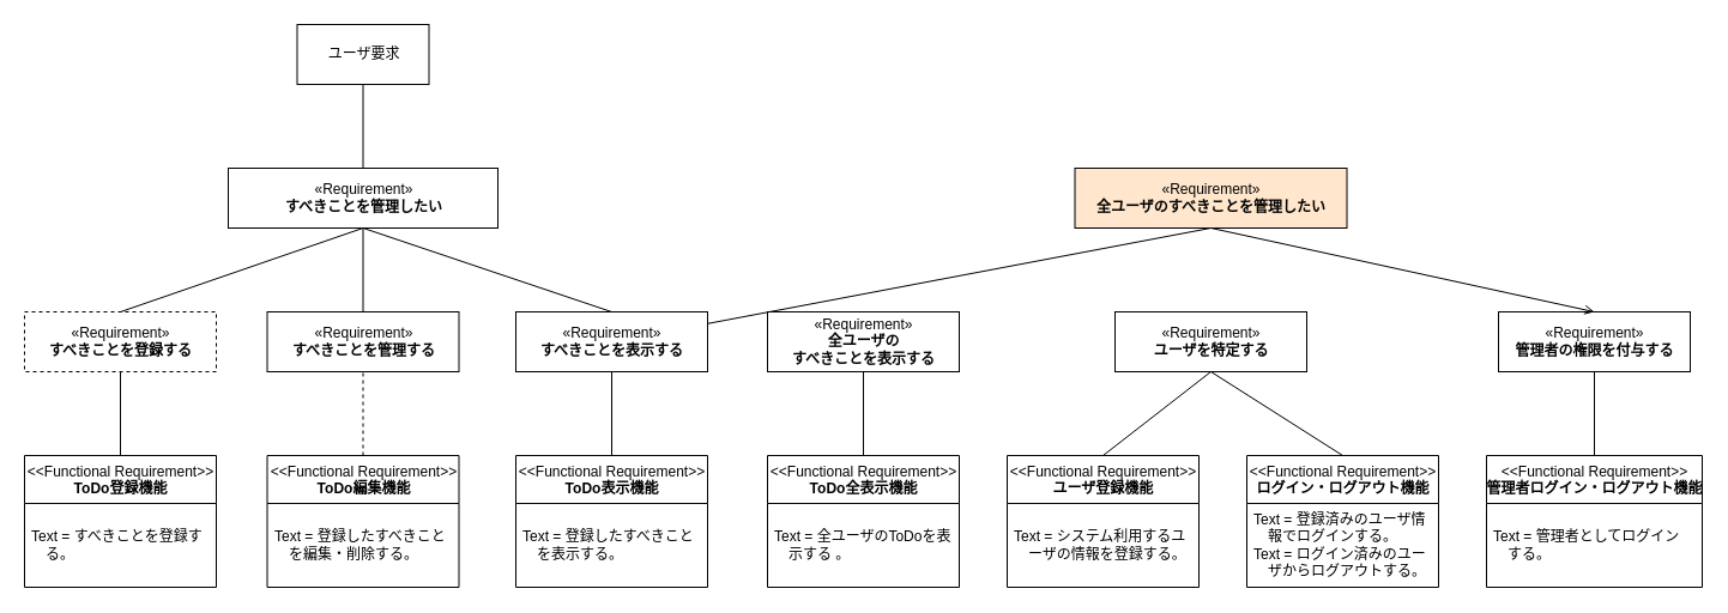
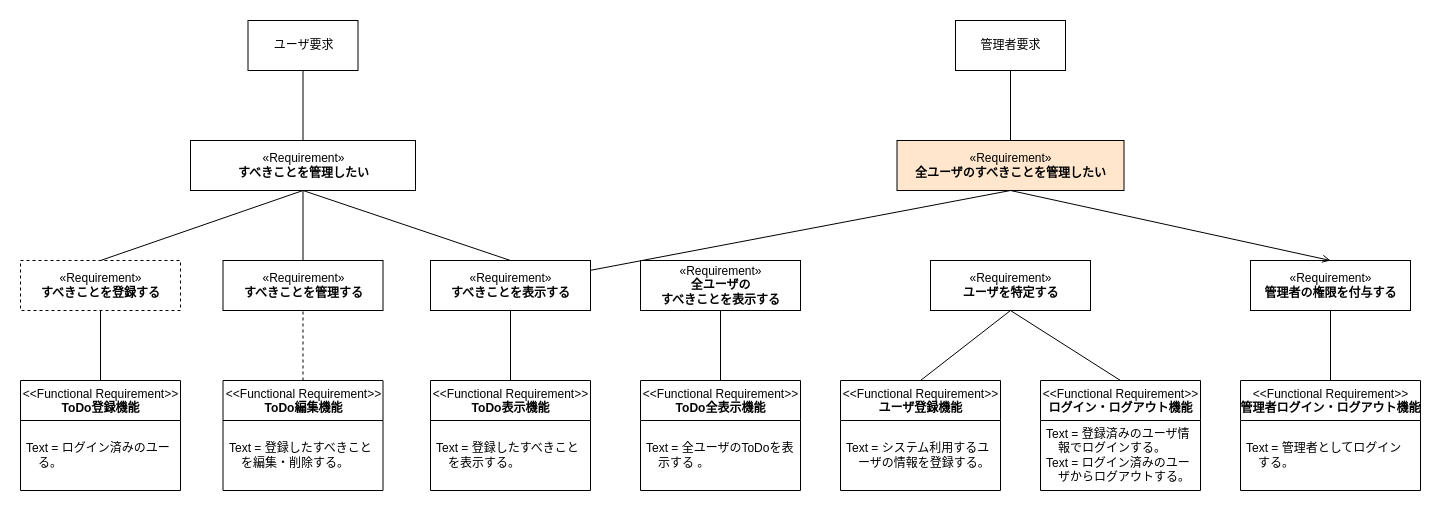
  <mxCell id="0" />
  <mxCell id="1" parent="0" />
  <mxCell id="2" value="ユーザ要求" style="html=1;" parent="1" vertex="1"><mxGeometry x="247.5" y="20" width="110" height="50" as="geometry" /></mxCell>
+ <mxCell id="3" value="管理者要求" style="html=1;" parent="1" vertex="1"><mxGeometry x="955" y="20" width="110" height="50" as="geometry" /></mxCell>
  <mxCell id="4" value="«Requirement»&lt;br&gt;&lt;b&gt;すべきことを管理したい&lt;/b&gt;" style="html=1;" parent="1" vertex="1"><mxGeometry x="190" y="140" width="225" height="50" as="geometry" /></mxCell>
  <mxCell id="5" value="«Requirement»&lt;br&gt;&lt;b&gt;全ユーザのすべきことを管理したい&lt;/b&gt;" style="html=1;fillColor=#ffe6cc;" parent="1" vertex="1"><mxGeometry x="896.5" y="140" width="227" height="50" as="geometry" /></mxCell>
  <mxCell id="6" value="«Requirement»&lt;br&gt;&lt;b&gt;すべきことを登録する&lt;/b&gt;" style="html=1;dashed=1;" parent="1" vertex="1"><mxGeometry x="20" y="260" width="160" height="50" as="geometry" /></mxCell>
  <mxCell id="7" value="«Requirement»&lt;br&gt;&lt;b&gt;すべきことを表示する&lt;/b&gt;" style="html=1;" parent="1" vertex="1"><mxGeometry x="430" y="260" width="160" height="50" as="geometry" /></mxCell>
  <mxCell id="8" value="«Requirement»&lt;br&gt;&lt;b&gt;全ユーザの&lt;br&gt;すべきことを表示する&lt;/b&gt;" style="html=1;" parent="1" vertex="1"><mxGeometry x="640" y="260" width="160" height="50" as="geometry" /></mxCell>
  <mxCell id="9" value="«Requirement»&lt;br&gt;&lt;b&gt;ユーザを特定する&lt;/b&gt;" style="html=1;" parent="1" vertex="1"><mxGeometry x="930" y="260" width="160" height="50" as="geometry" /></mxCell>
  <mxCell id="10" value="«Requirement»&lt;br&gt;&lt;b&gt;すべきことを管理する&lt;/b&gt;" style="html=1;" parent="1" vertex="1"><mxGeometry x="222.5" y="260" width="160" height="50" as="geometry" /></mxCell>
  <mxCell id="11" value="&amp;lt;&amp;lt;Functional Requirement&amp;gt;&amp;gt;&lt;br&gt;&lt;b&gt;ToDo編集機能&lt;/b&gt;" style="swimlane;fontStyle=0;align=center;verticalAlign=top;childLayout=stackLayout;horizontal=1;startSize=40;horizontalStack=0;resizeParent=1;resizeParentMax=0;resizeLast=0;collapsible=0;marginBottom=0;html=1;" parent="1" vertex="1"><mxGeometry x="222.5" y="380" width="160" height="110" as="geometry" /></mxCell>
  <mxCell id="12" value="Text = 登録したすべきこと&lt;br&gt;　を編集・削除する。" style="text;html=1;strokeColor=none;fillColor=none;align=left;verticalAlign=middle;spacingLeft=4;spacingRight=4;overflow=hidden;rotatable=0;points=[[0,0.5],[1,0.5]];portConstraint=eastwest;" parent="11" vertex="1"><mxGeometry y="40" width="160" height="70" as="geometry" /></mxCell>
  <mxCell id="13" value="&amp;lt;&amp;lt;Functional Requirement&amp;gt;&amp;gt;&lt;br&gt;&lt;b&gt;ToDo表示機能&lt;/b&gt;" style="swimlane;fontStyle=0;align=center;verticalAlign=top;childLayout=stackLayout;horizontal=1;startSize=40;horizontalStack=0;resizeParent=1;resizeParentMax=0;resizeLast=0;collapsible=0;marginBottom=0;html=1;" parent="1" vertex="1"><mxGeometry x="430" y="380" width="160" height="110" as="geometry" /></mxCell>
  <mxCell id="14" value="Text = 登録したすべきこと&lt;br&gt;　を表示する。" style="text;html=1;strokeColor=none;fillColor=none;align=left;verticalAlign=middle;spacingLeft=4;spacingRight=4;overflow=hidden;rotatable=0;points=[[0,0.5],[1,0.5]];portConstraint=eastwest;" parent="13" vertex="1"><mxGeometry y="40" width="160" height="70" as="geometry" /></mxCell>
  <mxCell id="15" value="&amp;lt;&amp;lt;Functional Requirement&amp;gt;&amp;gt;&lt;br&gt;&lt;b&gt;ToDo全表示機能&lt;/b&gt;" style="swimlane;fontStyle=0;align=center;verticalAlign=top;childLayout=stackLayout;horizontal=1;startSize=40;horizontalStack=0;resizeParent=1;resizeParentMax=0;resizeLast=0;collapsible=0;marginBottom=0;html=1;" parent="1" vertex="1"><mxGeometry x="640" y="380" width="160" height="110" as="geometry" /></mxCell>
  <mxCell id="16" value="Text = 全ユーザのToDoを表&lt;br&gt;　示する 。" style="text;html=1;strokeColor=none;fillColor=none;align=left;verticalAlign=middle;spacingLeft=4;spacingRight=4;overflow=hidden;rotatable=0;points=[[0,0.5],[1,0.5]];portConstraint=eastwest;" parent="15" vertex="1"><mxGeometry y="40" width="160" height="70" as="geometry" /></mxCell>
  <mxCell id="17" value="&amp;lt;&amp;lt;Functional Requirement&amp;gt;&amp;gt;&lt;br&gt;&lt;b&gt;ユーザ登録機能&lt;/b&gt;" style="swimlane;fontStyle=0;align=center;verticalAlign=top;childLayout=stackLayout;horizontal=1;startSize=40;horizontalStack=0;resizeParent=1;resizeParentMax=0;resizeLast=0;collapsible=0;marginBottom=0;html=1;" parent="1" vertex="1"><mxGeometry x="840" y="380" width="160" height="110" as="geometry" /></mxCell>
  <mxCell id="18" value="Text = システム利用するユ&lt;br&gt;　ーザの情報を登録する。" style="text;html=1;strokeColor=none;fillColor=none;align=left;verticalAlign=middle;spacingLeft=4;spacingRight=4;overflow=hidden;rotatable=0;points=[[0,0.5],[1,0.5]];portConstraint=eastwest;" parent="17" vertex="1"><mxGeometry y="40" width="160" height="70" as="geometry" /></mxCell>
  <mxCell id="19" value="&amp;lt;&amp;lt;Functional Requirement&amp;gt;&amp;gt;&lt;br&gt;&lt;b&gt;ログイン・ログアウト機能&lt;/b&gt;" style="swimlane;fontStyle=0;align=center;verticalAlign=top;childLayout=stackLayout;horizontal=1;startSize=40;horizontalStack=0;resizeParent=1;resizeParentMax=0;resizeLast=0;collapsible=0;marginBottom=0;html=1;" parent="1" vertex="1"><mxGeometry x="1040" y="380" width="160" height="110" as="geometry" /></mxCell>
  <mxCell id="20" value="Text = 登録済みのユーザ情&lt;br&gt;　報でログインする。&lt;br&gt;Text = ログイン済みのユー&lt;br&gt;　ザからログアウトする。" style="text;html=1;strokeColor=none;fillColor=none;align=left;verticalAlign=middle;spacingLeft=4;spacingRight=4;overflow=hidden;rotatable=0;points=[[0,0.5],[1,0.5]];portConstraint=eastwest;" parent="19" vertex="1"><mxGeometry y="40" width="160" height="70" as="geometry" /></mxCell>
  <mxCell id="21" value="&amp;lt;&amp;lt;Functional Requirement&amp;gt;&amp;gt;&lt;br&gt;&lt;b&gt;ToDo登録機能&lt;/b&gt;" style="swimlane;fontStyle=0;align=center;verticalAlign=top;childLayout=stackLayout;horizontal=1;startSize=40;horizontalStack=0;resizeParent=1;resizeParentMax=0;resizeLast=0;collapsible=0;marginBottom=0;html=1;" parent="1" vertex="1"><mxGeometry x="20" y="380" width="160" height="110" as="geometry" /></mxCell>
- <mxCell id="22" value="Text = すべきことを登録す&lt;br&gt;　る。" style="text;html=1;strokeColor=none;fillColor=none;align=left;verticalAlign=middle;spacingLeft=4;spacingRight=4;overflow=hidden;rotatable=0;points=[[0,0.5],[1,0.5]];portConstraint=eastwest;" parent="21" vertex="1"><mxGeometry y="40" width="160" height="70" as="geometry" /></mxCell>
+ <mxCell id="22" value="Text = ログイン済みのユー&lt;br&gt;　る。" style="text;html=1;strokeColor=none;fillColor=none;align=left;verticalAlign=middle;spacingLeft=4;spacingRight=4;overflow=hidden;rotatable=0;points=[[0,0.5],[1,0.5]];portConstraint=eastwest;" parent="21" vertex="1"><mxGeometry y="40" width="160" height="70" as="geometry" /></mxCell>
  <mxCell id="23" value="" style="endArrow=none;html=1;exitX=0.5;exitY=1;exitDx=0;exitDy=0;entryX=0.5;entryY=0;entryDx=0;entryDy=0;" parent="1" source="2" target="4" edge="1"><mxGeometry width="50" height="50" relative="1" as="geometry"><mxPoint x="360" y="100" as="sourcePoint" /><mxPoint x="410" y="50" as="targetPoint" /></mxGeometry></mxCell>
+ <mxCell id="24" value="" style="endArrow=none;html=1;entryX=0.5;entryY=1;entryDx=0;entryDy=0;exitX=0.5;exitY=0;exitDx=0;exitDy=0;" parent="1" source="5" target="3" edge="1"><mxGeometry width="50" height="50" relative="1" as="geometry"><mxPoint x="1020" y="100" as="sourcePoint" /><mxPoint x="1070" y="50" as="targetPoint" /></mxGeometry></mxCell>
  <mxCell id="25" value="" style="endArrow=none;html=1;exitX=0.5;exitY=0;exitDx=0;exitDy=0;entryX=0.5;entryY=1;entryDx=0;entryDy=0;" parent="1" source="10" target="4" edge="1"><mxGeometry width="50" height="50" relative="1" as="geometry"><mxPoint x="370" y="250" as="sourcePoint" /><mxPoint x="420" y="200" as="targetPoint" /></mxGeometry></mxCell>
  <mxCell id="26" value="" style="endArrow=none;html=1;exitX=0.5;exitY=0;exitDx=0;exitDy=0;entryX=0.5;entryY=1;entryDx=0;entryDy=0;" parent="1" source="6" target="4" edge="1"><mxGeometry width="50" height="50" relative="1" as="geometry"><mxPoint x="110" y="250" as="sourcePoint" /><mxPoint x="160" y="200" as="targetPoint" /></mxGeometry></mxCell>
  <mxCell id="27" value="" style="endArrow=none;html=1;entryX=0.5;entryY=0;entryDx=0;entryDy=0;exitX=0.5;exitY=1;exitDx=0;exitDy=0;" parent="1" source="4" target="7" edge="1"><mxGeometry width="50" height="50" relative="1" as="geometry"><mxPoint x="290" y="190" as="sourcePoint" /><mxPoint x="420" y="200" as="targetPoint" /></mxGeometry></mxCell>
  <mxCell id="28" value="" style="endArrow=none;html=1;entryX=0.5;entryY=1;entryDx=0;entryDy=0;exitX=0.5;exitY=0;exitDx=0;exitDy=0;" parent="1" source="21" target="6" edge="1"><mxGeometry width="50" height="50" relative="1" as="geometry"><mxPoint x="110" y="360" as="sourcePoint" /><mxPoint x="160" y="310" as="targetPoint" /></mxGeometry></mxCell>
  <mxCell id="29" value="" style="endArrow=none;html=1;exitX=0.5;exitY=1;exitDx=0;exitDy=0;" parent="1" source="5" target="7" edge="1"><mxGeometry width="50" height="50" relative="1" as="geometry"><mxPoint x="840" y="170" as="sourcePoint" /><mxPoint x="890" y="120" as="targetPoint" /></mxGeometry></mxCell>
  <mxCell id="30" value="" style="endArrow=none;html=1;entryX=0.5;entryY=1;entryDx=0;entryDy=0;dashed=1;" parent="1" source="11" target="10" edge="1"><mxGeometry width="50" height="50" relative="1" as="geometry"><mxPoint x="420" y="540" as="sourcePoint" /><mxPoint x="470" y="490" as="targetPoint" /></mxGeometry></mxCell>
  <mxCell id="31" value="" style="endArrow=none;html=1;entryX=0.5;entryY=1;entryDx=0;entryDy=0;" parent="1" source="13" target="7" edge="1"><mxGeometry width="50" height="50" relative="1" as="geometry"><mxPoint x="420" y="540" as="sourcePoint" /><mxPoint x="470" y="490" as="targetPoint" /></mxGeometry></mxCell>
  <mxCell id="32" value="" style="endArrow=none;html=1;entryX=0.5;entryY=1;entryDx=0;entryDy=0;" parent="1" source="15" target="8" edge="1"><mxGeometry width="50" height="50" relative="1" as="geometry"><mxPoint x="420" y="540" as="sourcePoint" /><mxPoint x="470" y="490" as="targetPoint" /></mxGeometry></mxCell>
  <mxCell id="33" value="" style="endArrow=none;html=1;entryX=0.5;entryY=1;entryDx=0;entryDy=0;exitX=0.5;exitY=0;exitDx=0;exitDy=0;" parent="1" source="17" target="9" edge="1"><mxGeometry width="50" height="50" relative="1" as="geometry"><mxPoint x="640" y="320" as="sourcePoint" /><mxPoint x="690" y="270" as="targetPoint" /></mxGeometry></mxCell>
  <mxCell id="34" value="" style="endArrow=none;html=1;exitX=0.5;exitY=0;exitDx=0;exitDy=0;entryX=0.5;entryY=1;entryDx=0;entryDy=0;" parent="1" source="19" target="9" edge="1"><mxGeometry width="50" height="50" relative="1" as="geometry"><mxPoint x="1110" y="320" as="sourcePoint" /><mxPoint x="1160" y="270" as="targetPoint" /></mxGeometry></mxCell>
  <mxCell id="35" value="&amp;lt;&amp;lt;Functional Requirement&amp;gt;&amp;gt;&lt;br&gt;&lt;b&gt;管理者ログイン・ログアウト機能&lt;/b&gt;" style="swimlane;fontStyle=0;align=center;verticalAlign=top;childLayout=stackLayout;horizontal=1;startSize=40;horizontalStack=0;resizeParent=1;resizeParentMax=0;resizeLast=0;collapsible=0;marginBottom=0;html=1;" parent="1" vertex="1"><mxGeometry x="1240" y="380" width="180" height="110" as="geometry" /></mxCell>
  <mxCell id="36" value="Text = 管理者としてログイン&lt;br&gt;　する。" style="text;html=1;strokeColor=none;fillColor=none;align=left;verticalAlign=middle;spacingLeft=4;spacingRight=4;overflow=hidden;rotatable=0;points=[[0,0.5],[1,0.5]];portConstraint=eastwest;" parent="35" vertex="1"><mxGeometry y="40" width="180" height="70" as="geometry" /></mxCell>
  <mxCell id="37" value="«Requirement»&lt;br&gt;&lt;b&gt;管理者の権限を付与する&lt;/b&gt;" style="html=1;" parent="1" vertex="1"><mxGeometry x="1250" y="260" width="160" height="50" as="geometry" /></mxCell>
  <mxCell id="38" value="" style="endArrow=open;html=1;exitX=0.5;exitY=1;exitDx=0;exitDy=0;entryX=0.5;entryY=0;entryDx=0;entryDy=0;" parent="1" source="5" target="37" edge="1"><mxGeometry width="50" height="50" relative="1" as="geometry"><mxPoint x="1253.5" y="180" as="sourcePoint" /><mxPoint x="1250" y="250" as="targetPoint" /></mxGeometry></mxCell>
  <mxCell id="39" value="" style="endArrow=none;html=1;exitX=0.5;exitY=0;exitDx=0;exitDy=0;entryX=0.5;entryY=1;entryDx=0;entryDy=0;" parent="1" source="35" edge="1"><mxGeometry width="50" height="50" relative="1" as="geometry"><mxPoint x="1440" y="380" as="sourcePoint" /><mxPoint x="1330" y="310" as="targetPoint" /></mxGeometry></mxCell>
